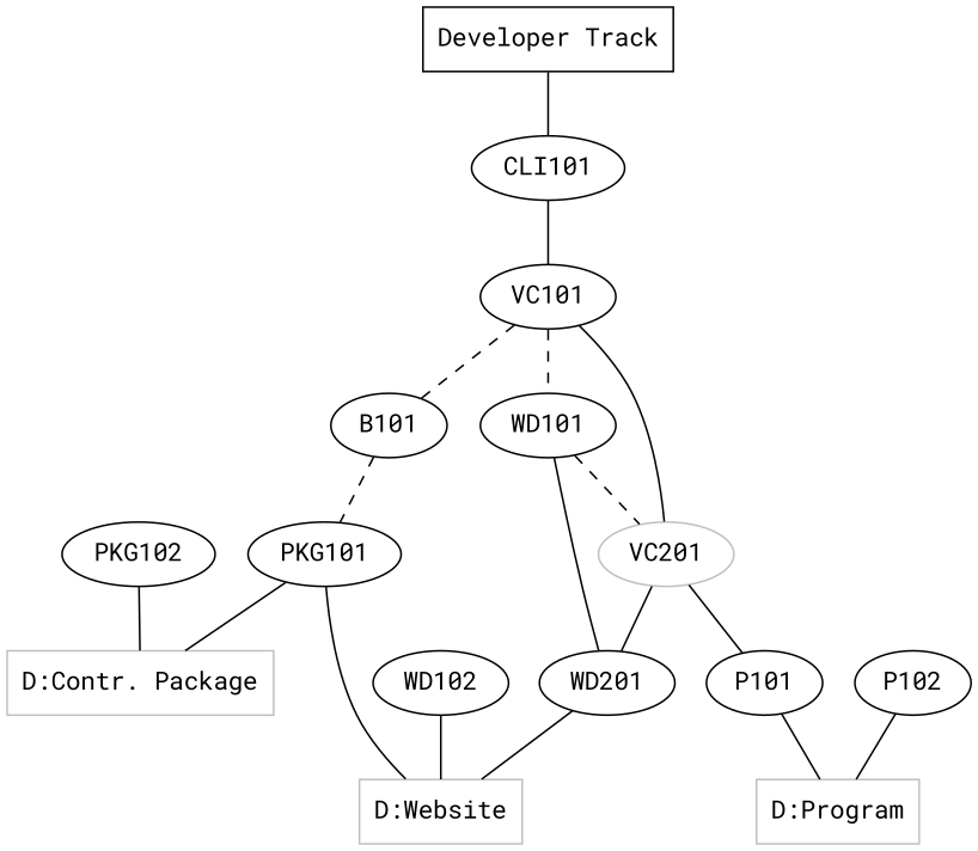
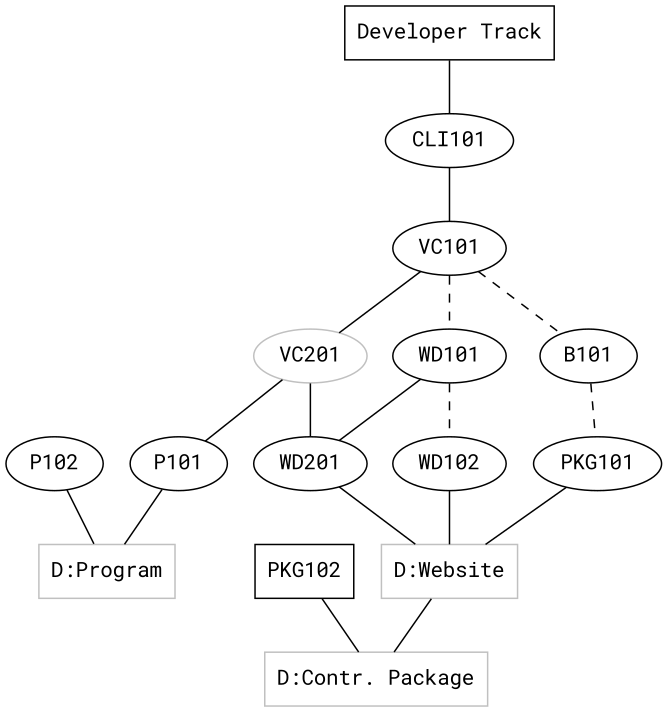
  graph {
    fontname="Roboto Mono"
    node [fontname="Roboto Mono"]
    edge [fontname="Roboto Mono"]
    n1 [color=gray label="D:Program" shape=rectangle]
    n2 [color=gray label="D:Website" shape=rectangle]
    n3 [color=gray label="D:Contr. Package" shape=rectangle]
    n4 [label="Developer Track" shape=rectangle]
    CLI101
    VC101
    B101
    VC201 [color=gray]
    WD101
    PKG101
    WD201
    P101
    WD102
-   PKG102
+   PKG102 [shape=box]
    P102
    n4 -- CLI101
    CLI101 -- VC101
    VC101 -- B101 [style=dashed]
    VC101 -- VC201
    VC101 -- WD101 [style=dashed]
    B101 -- PKG101 [style=dashed]
    VC201 -- WD201
    VC201 -- P101 [style=solid]
    WD101 -- WD201
-   WD101 -- VC201 [style=dashed]
+   WD101 -- WD102 [style=dashed]
    PKG101 -- n2
-   PKG101 -- n3
+   n2 -- n3
    WD201 -- n2
    P101 -- n1
    WD102 -- n2
    PKG102 -- n3
    P102 -- n1
  }
